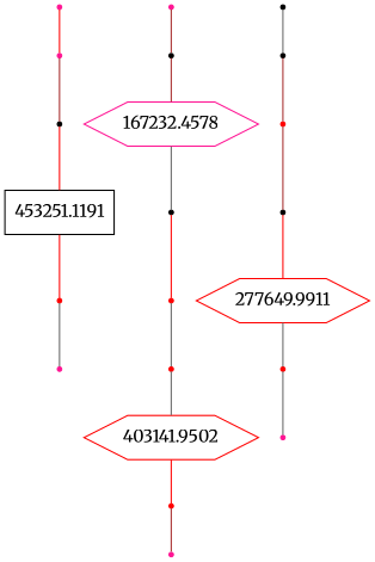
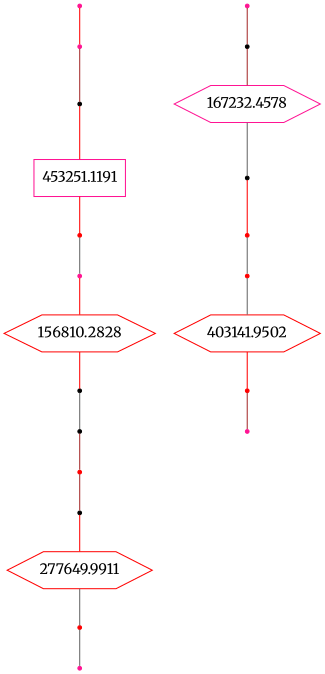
  graph {
    fontname=Merriweather
    node [color=red fontname=Merriweather shape=point]
    edge [color=red fontname=Merriweather]
    start_1630521067 [color=deeppink]
    start_274773041 [color=deeppink]
    start_1629911510 [color=black]
    end_1630521067 [color=deeppink]
-   n5 [color=black label=453251.1191 shape=box]
+   n5 [color=deeppink label=453251.1191 shape=box]
    end_274773041 [color=black]
    start_242355057
    start_455538610 [color=black]
    end_1629911510
    start_292917034 [color=deeppink]
+   n11 [label=156810.2828 shape=hexagon]
    end_292917034 [color=black]
    n13 [label=277649.9911 shape=hexagon]
    end_242355057
    start_1780132728
    n16 [label=403141.9502 shape=hexagon]
    end_455538610
    start_1226622409 [color=deeppink]
    end_1226622409 [color=deeppink]
    start_1957502751 [color=black]
    n21 [color=deeppink label=167232.4578 shape=hexagon]
    end_1957502751 [color=black]
    end_1780132728
    start_1630521067 -- start_274773041
    start_274773041 -- start_1629911510 [color=brown]
    start_1629911510 -- n5
    n5 -- end_1629911510
    end_274773041 -- start_242355057 [color=brown]
    start_242355057 -- start_455538610 [color=brown]
    start_455538610 -- n13
    end_1629911510 -- start_292917034 [color=gray40]
+   start_292917034 -- n11
+   n11 -- end_292917034
    end_292917034 -- end_274773041 [color=gray40]
    n13 -- end_455538610 [color=gray40]
    end_242355057 -- start_1780132728 [color=gray40]
    start_1780132728 -- n16 [color=gray40]
    n16 -- end_1780132728
    end_455538610 -- start_1226622409 [color=gray40]
    end_1226622409 -- start_1957502751 [color=brown]
    start_1957502751 -- n21 [color=brown]
    n21 -- end_1957502751 [color=gray40]
    end_1957502751 -- end_242355057
    end_1780132728 -- end_1630521067 [color=brown]
  }
